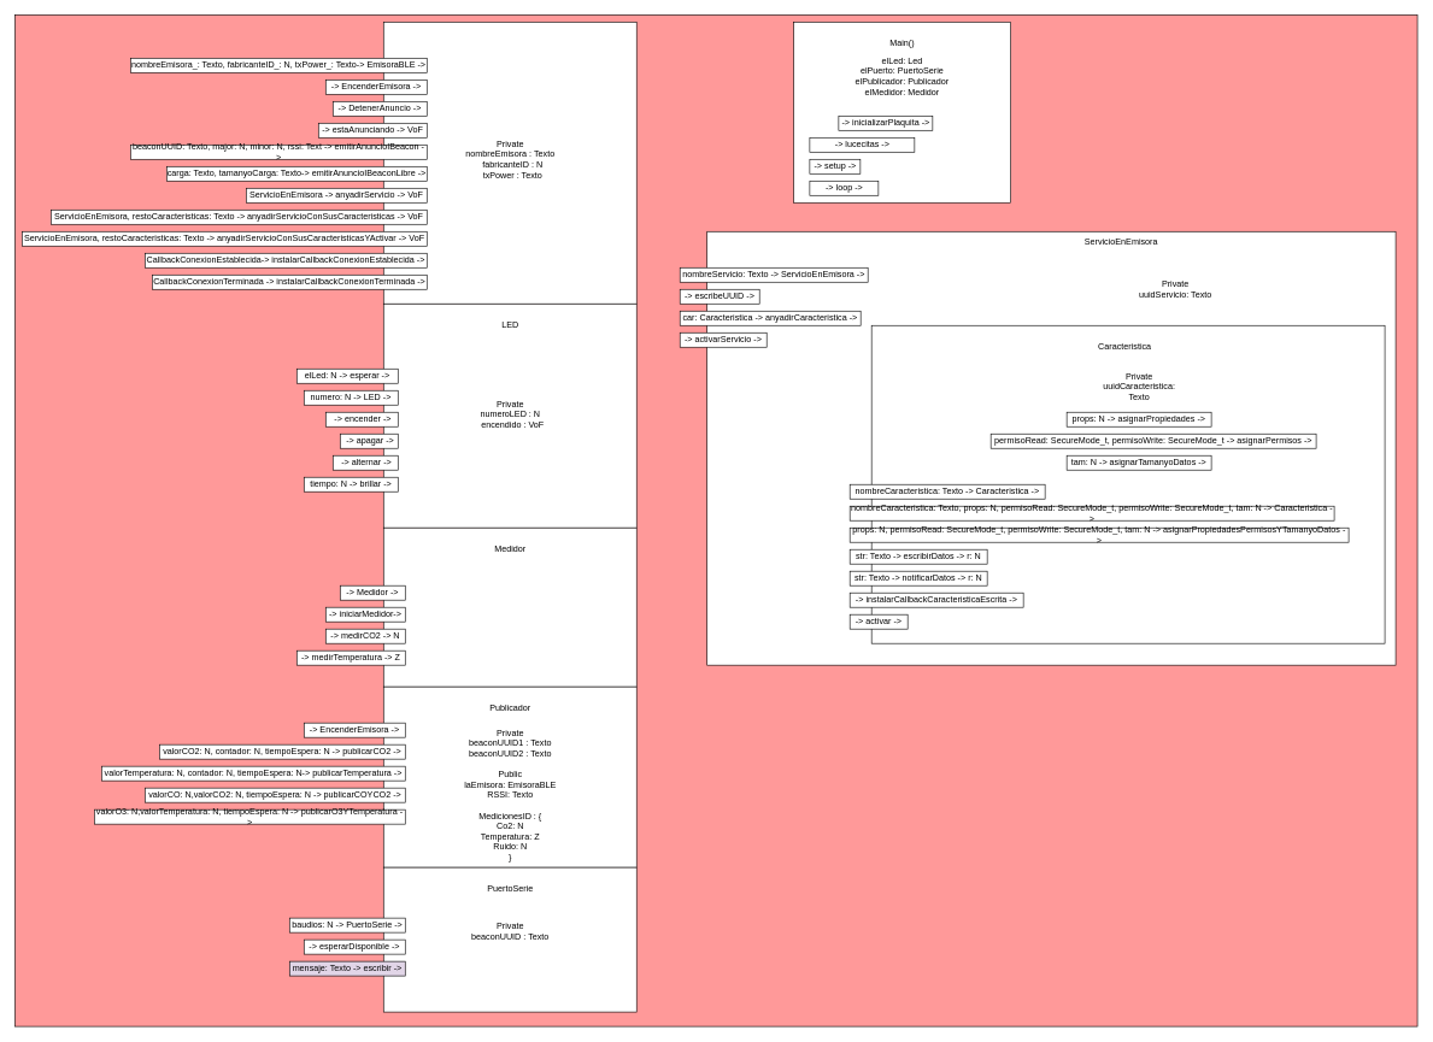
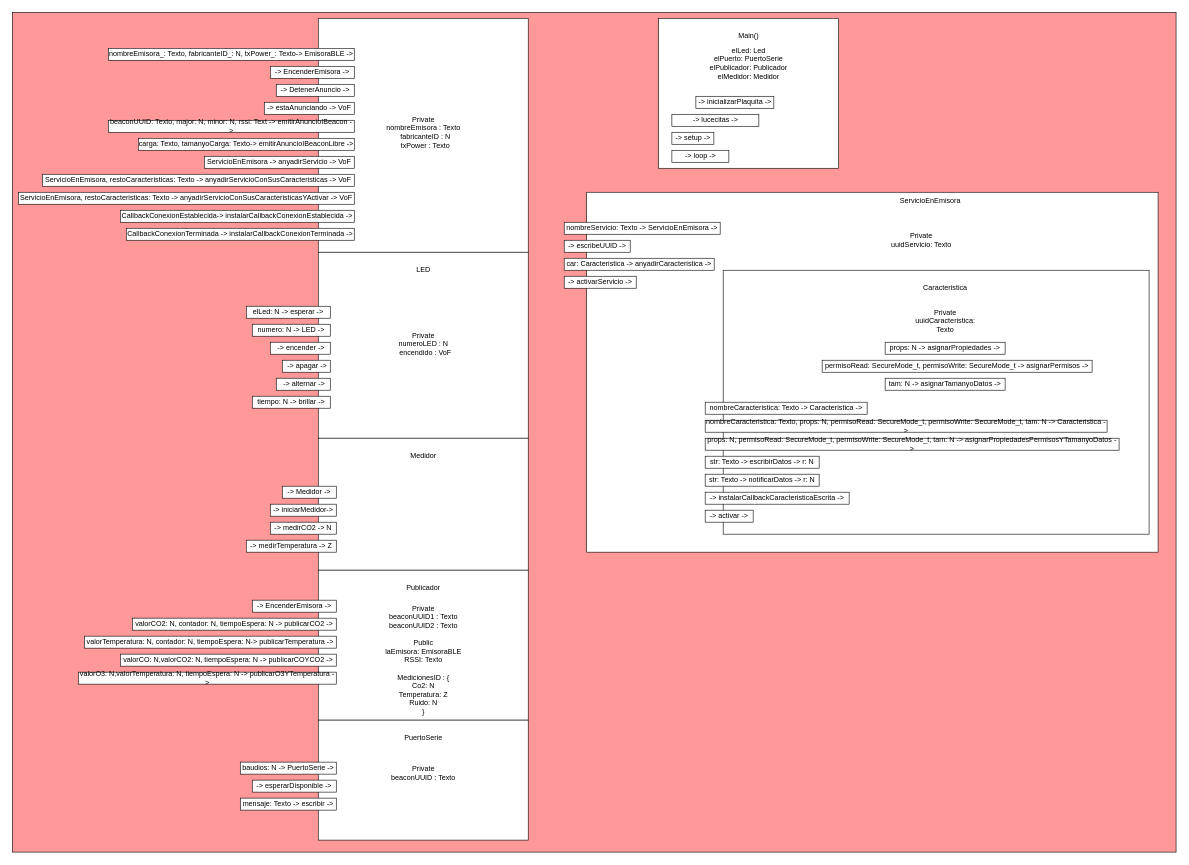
  <mxCell id="0" />
  <mxCell id="1" parent="0" />
  <mxCell id="2" value="" style="rounded=0;whiteSpace=wrap;html=1;fillColor=#FF9999;" parent="1" vertex="1"><mxGeometry x="20" width="1940" height="1400" as="geometry" y="20" /></mxCell>
  <mxCell id="3" value="" style="rounded=0;whiteSpace=wrap;html=1;" parent="1" vertex="1"><mxGeometry x="530" y="30" width="350" height="390" as="geometry" /></mxCell>
  <mxCell id="4" value="&lt;div&gt;nombreEmisora_: Texto, fabricanteID_: N, txPower_: Texto-&amp;gt; EmisoraBLE -&amp;gt;&lt;/div&gt;" style="rounded=0;whiteSpace=wrap;html=1;autosize=1;" parent="1" vertex="1"><mxGeometry x="180" y="80" width="410" height="20" as="geometry" /></mxCell>
  <mxCell id="5" value="&lt;div&gt;Private&lt;/div&gt;&lt;div&gt;nombreEmisora : Texto&lt;br&gt;&lt;/div&gt;&amp;nbsp; fabricanteID : N &lt;div&gt;&amp;nbsp; txPower : Texto&lt;br&gt;&lt;/div&gt;" style="text;html=1;strokeColor=none;fillColor=none;align=center;verticalAlign=middle;whiteSpace=wrap;rounded=0;" parent="1" vertex="1"><mxGeometry x="637.5" y="130" width="135" height="180" as="geometry" /></mxCell>
  <mxCell id="6" value="&lt;div&gt;-&amp;gt; EncenderEmisora -&amp;gt;&lt;/div&gt;" style="rounded=0;whiteSpace=wrap;html=1;autosize=1;" parent="1" vertex="1"><mxGeometry x="450" y="110" width="140" height="20" as="geometry" /></mxCell>
  <mxCell id="7" value="&lt;div&gt;-&amp;gt; DetenerAnuncio -&amp;gt;&lt;/div&gt;" style="rounded=0;whiteSpace=wrap;html=1;autosize=1;" parent="1" vertex="1"><mxGeometry x="460" y="140" width="130" height="20" as="geometry" /></mxCell>
  <mxCell id="8" value="&lt;div&gt;-&amp;gt; estaAnunciando -&amp;gt; VoF&lt;/div&gt;" style="rounded=0;whiteSpace=wrap;html=1;autosize=1;" parent="1" vertex="1"><mxGeometry x="440" y="170" width="150" height="20" as="geometry" /></mxCell>
  <mxCell id="9" value="&lt;div&gt;beaconUUID: Texto, major: N, minor: N, rssi: Text -&amp;gt; emitirAnuncioIBeacon -&amp;gt; &lt;br&gt;&lt;/div&gt;" style="rounded=0;whiteSpace=wrap;html=1;autosize=1;" parent="1" vertex="1"><mxGeometry x="180" y="200" width="410" height="20" as="geometry" /></mxCell>
  <mxCell id="10" value="&lt;div&gt;carga: Texto, tamanyoCarga: Texto-&amp;gt; emitirAnuncioIBeaconLibre -&amp;gt;&lt;br&gt;&lt;/div&gt;" style="rounded=0;whiteSpace=wrap;html=1;autosize=1;" parent="1" vertex="1"><mxGeometry x="230" y="230" width="360" height="20" as="geometry" /></mxCell>
  <mxCell id="11" value="&lt;div&gt;ServicioEnEmisora -&amp;gt; anyadirServicio -&amp;gt; VoF&lt;br&gt;&lt;/div&gt;" style="rounded=0;whiteSpace=wrap;html=1;autosize=1;" parent="1" vertex="1"><mxGeometry x="340" y="260" width="250" height="20" as="geometry" /></mxCell>
  <mxCell id="12" value="&lt;div&gt;ServicioEnEmisora, restoCaracteristicas: Texto -&amp;gt; anyadirServicioConSusCaracteristicas -&amp;gt; VoF&lt;br&gt;&lt;/div&gt;" style="rounded=0;whiteSpace=wrap;html=1;autosize=1;" parent="1" vertex="1"><mxGeometry x="70" y="290" width="520" height="20" as="geometry" /></mxCell>
  <mxCell id="13" value="&lt;div&gt;CallbackConexionEstablecida-&amp;gt; instalarCallbackConexionEstablecida -&amp;gt; &lt;br&gt;&lt;/div&gt;" style="rounded=0;whiteSpace=wrap;html=1;autosize=1;" parent="1" vertex="1"><mxGeometry x="200" y="350" width="390" height="20" as="geometry" /></mxCell>
  <mxCell id="14" value="&lt;div&gt;CallbackConexionTerminada -&amp;gt; instalarCallbackConexionTerminada -&amp;gt; &lt;br&gt;&lt;/div&gt;" style="rounded=0;whiteSpace=wrap;html=1;autosize=1;" parent="1" vertex="1"><mxGeometry x="210" y="380" width="380" height="20" as="geometry" /></mxCell>
  <mxCell id="15" value="" style="rounded=0;whiteSpace=wrap;html=1;" parent="1" vertex="1"><mxGeometry x="530" y="420" width="350" height="310" as="geometry" /></mxCell>
  <mxCell id="16" value="LED" style="text;html=1;strokeColor=none;fillColor=none;align=center;verticalAlign=middle;whiteSpace=wrap;rounded=0;" parent="1" vertex="1"><mxGeometry x="657.5" y="440" width="95" height="20" as="geometry" /></mxCell>
  <mxCell id="17" value="&lt;div&gt;Private&lt;/div&gt;&lt;div&gt;numeroLED : N&lt;br&gt;&lt;/div&gt;&amp;nbsp; encendido : VoF &lt;div&gt;&amp;nbsp; &lt;br&gt;&lt;/div&gt;" style="text;html=1;strokeColor=none;fillColor=none;align=center;verticalAlign=middle;whiteSpace=wrap;rounded=0;" parent="1" vertex="1"><mxGeometry x="637.5" y="490" width="135" height="180" as="geometry" /></mxCell>
  <mxCell id="18" value="&lt;div&gt;elLed: N -&amp;gt; esperar -&amp;gt;&lt;/div&gt;" style="rounded=0;whiteSpace=wrap;html=1;autosize=1;" parent="1" vertex="1"><mxGeometry x="410" y="510" width="140" height="20" as="geometry" /></mxCell>
  <mxCell id="19" value="&lt;div&gt;numero: N -&amp;gt; LED -&amp;gt;&lt;/div&gt;" style="rounded=0;whiteSpace=wrap;html=1;autosize=1;" parent="1" vertex="1"><mxGeometry x="420" y="540" width="130" height="20" as="geometry" /></mxCell>
  <mxCell id="20" value="&lt;div&gt;&amp;nbsp;-&amp;gt; encender -&amp;gt;&lt;/div&gt;" style="rounded=0;whiteSpace=wrap;html=1;autosize=1;" parent="1" vertex="1"><mxGeometry x="450" y="570" width="100" height="20" as="geometry" /></mxCell>
  <mxCell id="21" value="&lt;div&gt;&amp;nbsp;-&amp;gt; apagar -&amp;gt;&lt;/div&gt;" style="rounded=0;whiteSpace=wrap;html=1;autosize=1;" parent="1" vertex="1"><mxGeometry x="470" y="600" width="80" height="20" as="geometry" /></mxCell>
  <mxCell id="22" value="&lt;div&gt;&amp;nbsp;-&amp;gt; alternar -&amp;gt;&lt;/div&gt;" style="rounded=0;whiteSpace=wrap;html=1;autosize=1;" parent="1" vertex="1"><mxGeometry x="460" y="630" width="90" height="20" as="geometry" /></mxCell>
  <mxCell id="23" value="&lt;div&gt;tiempo: N -&amp;gt; brillar -&amp;gt;&lt;/div&gt;" style="rounded=0;whiteSpace=wrap;html=1;autosize=1;" parent="1" vertex="1"><mxGeometry x="420" y="660" width="130" height="20" as="geometry" /></mxCell>
  <mxCell id="24" value="" style="rounded=0;whiteSpace=wrap;html=1;" parent="1" vertex="1"><mxGeometry x="530" y="730" width="350" height="220" as="geometry" /></mxCell>
  <mxCell id="25" value="Medidor" style="text;html=1;strokeColor=none;fillColor=none;align=center;verticalAlign=middle;whiteSpace=wrap;rounded=0;" parent="1" vertex="1"><mxGeometry x="657.5" y="750" width="95" height="20" as="geometry" /></mxCell>
  <mxCell id="26" value="&lt;div&gt;-&amp;gt; Medidor -&amp;gt;&lt;/div&gt;" style="rounded=0;whiteSpace=wrap;html=1;autosize=1;" parent="1" vertex="1"><mxGeometry x="470" y="810" width="90" height="20" as="geometry" /></mxCell>
  <mxCell id="27" value="&lt;div&gt;-&amp;gt; iniciarMedidor-&amp;gt;&lt;/div&gt;" style="rounded=0;whiteSpace=wrap;html=1;autosize=1;" parent="1" vertex="1"><mxGeometry x="450" y="840" width="110" height="20" as="geometry" /></mxCell>
  <mxCell id="28" value="&lt;div&gt;-&amp;gt; medirCO2 -&amp;gt; N&lt;br&gt;&lt;/div&gt;" style="rounded=0;whiteSpace=wrap;html=1;autosize=1;" parent="1" vertex="1"><mxGeometry x="450" y="870" width="110" height="20" as="geometry" /></mxCell>
  <mxCell id="29" value="&lt;div&gt;-&amp;gt; medirTemperatura -&amp;gt; Z&lt;br&gt;&lt;/div&gt;" style="rounded=0;whiteSpace=wrap;html=1;autosize=1;" parent="1" vertex="1"><mxGeometry x="410" y="900" width="150" height="20" as="geometry" /></mxCell>
  <mxCell id="30" value="" style="rounded=0;whiteSpace=wrap;html=1;" parent="1" vertex="1"><mxGeometry x="530" y="950" width="350" height="250" as="geometry" /></mxCell>
  <mxCell id="31" value="Publicador" style="text;html=1;strokeColor=none;fillColor=none;align=center;verticalAlign=middle;whiteSpace=wrap;rounded=0;" parent="1" vertex="1"><mxGeometry x="657.5" y="970" width="95" height="20" as="geometry" /></mxCell>
  <mxCell id="32" value="&lt;div&gt;Private&lt;/div&gt;&lt;div&gt;beaconUUID1 : Texto&lt;/div&gt;&lt;div&gt;beaconUUID2 : Texto&lt;/div&gt; &lt;div&gt;&lt;br&gt;&lt;/div&gt;&lt;div&gt;Public&lt;/div&gt;&lt;div&gt;laEmisora: EmisoraBLE&lt;/div&gt;&lt;div&gt;RSSI: Texto&lt;br&gt;&lt;/div&gt;&lt;div&gt;&lt;br&gt;&lt;/div&gt;&lt;div&gt;MedicionesID : {&lt;/div&gt;&lt;div&gt;Co2: N&lt;/div&gt;&lt;div&gt;Temperatura: Z&lt;/div&gt;&lt;div&gt;Ruido: N&lt;/div&gt;&lt;div&gt;}&lt;br&gt;&lt;/div&gt;" style="text;html=1;strokeColor=none;fillColor=none;align=center;verticalAlign=middle;whiteSpace=wrap;rounded=0;" parent="1" vertex="1"><mxGeometry x="637.5" y="1000" width="135" height="200" as="geometry" /></mxCell>
  <mxCell id="33" value="&lt;div&gt;-&amp;gt; EncenderEmisora -&amp;gt;&lt;/div&gt;" style="rounded=0;whiteSpace=wrap;html=1;autosize=1;" parent="1" vertex="1"><mxGeometry x="420" y="1000" width="140" height="20" as="geometry" /></mxCell>
  <mxCell id="34" value="&lt;div&gt;valorCO2: N, contador: N, tiempoEspera: N -&amp;gt; publicarCO2 -&amp;gt;&lt;/div&gt;" style="rounded=0;whiteSpace=wrap;html=1;autosize=1;" parent="1" vertex="1"><mxGeometry x="220" y="1030" width="340" height="20" as="geometry" /></mxCell>
  <mxCell id="35" value="&lt;div&gt;valorTemperatura: N, contador: N, tiempoEspera: N-&amp;gt; publicarTemperatura -&amp;gt;&lt;/div&gt;" style="rounded=0;whiteSpace=wrap;html=1;autosize=1;" parent="1" vertex="1"><mxGeometry x="140" y="1060" width="420" height="20" as="geometry" /></mxCell>
  <mxCell id="36" value="" style="rounded=0;whiteSpace=wrap;html=1;" parent="1" vertex="1"><mxGeometry x="530" y="1200" width="350" height="200" as="geometry" /></mxCell>
  <mxCell id="37" value="PuertoSerie" style="text;html=1;strokeColor=none;fillColor=none;align=center;verticalAlign=middle;whiteSpace=wrap;rounded=0;" parent="1" vertex="1"><mxGeometry x="657.5" y="1220" width="95" height="20" as="geometry" /></mxCell>
  <mxCell id="38" value="&lt;div&gt;ServicioEnEmisora, restoCaracteristicas: Texto -&amp;gt; anyadirServicioConSusCaracteristicasYActivar -&amp;gt; VoF&lt;br&gt;&lt;/div&gt;" style="rounded=0;whiteSpace=wrap;html=1;autosize=1;" parent="1" vertex="1"><mxGeometry x="30" y="320" width="560" height="20" as="geometry" /></mxCell>
  <mxCell id="39" value="&lt;div&gt;baudios: N -&amp;gt; PuertoSerie -&amp;gt;&lt;/div&gt;" style="rounded=0;whiteSpace=wrap;html=1;autosize=1;" parent="1" vertex="1"><mxGeometry x="400" y="1270" width="160" height="20" as="geometry" /></mxCell>
  <mxCell id="40" value="&lt;div&gt;-&amp;gt; esperarDisponible -&amp;gt;&lt;/div&gt;" style="rounded=0;whiteSpace=wrap;html=1;autosize=1;" parent="1" vertex="1"><mxGeometry x="420" y="1300" width="140" height="20" as="geometry" /></mxCell>
- <mxCell id="41" value="&lt;div&gt;mensaje: Texto -&amp;gt; escribir -&amp;gt;&lt;/div&gt;" style="rounded=0;whiteSpace=wrap;html=1;autosize=1;fillColor=#e1d5e7;" parent="1" vertex="1"><mxGeometry x="400" y="1330" width="160" height="20" as="geometry" /></mxCell>
+ <mxCell id="41" value="&lt;div&gt;mensaje: Texto -&amp;gt; escribir -&amp;gt;&lt;/div&gt;" style="rounded=0;whiteSpace=wrap;html=1;autosize=1;" parent="1" vertex="1"><mxGeometry x="400" y="1330" width="160" height="20" as="geometry" /></mxCell>
  <mxCell id="42" value="&lt;div&gt;Private&lt;/div&gt;&lt;div&gt;beaconUUID : Texto&lt;br&gt;&lt;/div&gt;" style="text;html=1;strokeColor=none;fillColor=none;align=center;verticalAlign=middle;whiteSpace=wrap;rounded=0;" parent="1" vertex="1"><mxGeometry x="637.5" y="1245" width="135" height="85" as="geometry" /></mxCell>
  <mxCell id="43" value="" style="rounded=0;whiteSpace=wrap;html=1;" parent="1" vertex="1"><mxGeometry x="1097.5" y="30" width="300" height="250" as="geometry" /></mxCell>
  <mxCell id="44" value="Main()" style="text;html=1;strokeColor=none;fillColor=none;align=center;verticalAlign=middle;whiteSpace=wrap;rounded=0;" parent="1" vertex="1"><mxGeometry x="1200" y="50" width="95" height="20" as="geometry" /></mxCell>
  <mxCell id="45" value="&lt;div&gt;-&amp;gt; inicializarPlaquita -&amp;gt;&lt;/div&gt;" style="rounded=0;whiteSpace=wrap;html=1;autosize=1;" parent="1" vertex="1"><mxGeometry x="1159.5" y="160" width="130" height="20" as="geometry" /></mxCell>
  <mxCell id="46" value="&lt;div&gt;elLed: Led&lt;/div&gt;&lt;div&gt;elPuerto: PuertoSerie&lt;/div&gt;&lt;div&gt;elPublicador: Publicador&lt;br&gt;&lt;/div&gt;&lt;div&gt;elMedidor: Medidor&lt;br&gt;&lt;/div&gt;" style="text;html=1;strokeColor=none;fillColor=none;align=center;verticalAlign=middle;whiteSpace=wrap;rounded=0;" parent="1" vertex="1"><mxGeometry x="1181" y="70" width="133" height="70" as="geometry" /></mxCell>
  <mxCell id="47" value="&lt;div&gt;-&amp;gt; lucecitas -&amp;gt;&lt;/div&gt;" style="rounded=0;whiteSpace=wrap;html=1;autosize=1;" parent="1" vertex="1"><mxGeometry x="1119.5" y="190" width="145" height="20" as="geometry" /></mxCell>
  <mxCell id="48" value="&lt;div&gt;-&amp;gt; setup -&amp;gt;&lt;/div&gt;" style="rounded=0;whiteSpace=wrap;html=1;autosize=1;" parent="1" vertex="1"><mxGeometry x="1119.5" y="220" width="70" height="20" as="geometry" /></mxCell>
  <mxCell id="49" value="&lt;div&gt;-&amp;gt; loop -&amp;gt;&lt;/div&gt;" style="rounded=0;whiteSpace=wrap;html=1;autosize=1;" parent="1" vertex="1"><mxGeometry x="1119.5" y="250" width="95" height="20" as="geometry" /></mxCell>
  <mxCell id="50" value="" style="rounded=0;whiteSpace=wrap;html=1;" parent="1" vertex="1"><mxGeometry x="977.5" y="320" width="952.5" height="600" as="geometry" /></mxCell>
  <mxCell id="51" value="&lt;div&gt;ServicioEnEmisora&lt;/div&gt;" style="text;html=1;strokeColor=none;fillColor=none;align=center;verticalAlign=middle;whiteSpace=wrap;rounded=0;" parent="1" vertex="1"><mxGeometry x="1502.5" y="325" width="95" height="20" as="geometry" /></mxCell>
  <mxCell id="52" value="nombreServicio: Texto -&amp;gt; ServicioEnEmisora -&amp;gt;" style="rounded=0;whiteSpace=wrap;html=1;autosize=1;" parent="1" vertex="1"><mxGeometry x="940" y="370" width="260" height="20" as="geometry" /></mxCell>
  <mxCell id="53" value="&lt;div&gt;-&amp;gt; escribeUUID -&amp;gt;&lt;/div&gt;" style="rounded=0;whiteSpace=wrap;html=1;autosize=1;" parent="1" vertex="1"><mxGeometry x="940" y="400" width="110" height="20" as="geometry" /></mxCell>
  <mxCell id="54" value="&lt;div&gt;car: Caracteristica -&amp;gt; anyadirCaracteristica -&amp;gt;&lt;/div&gt;" style="rounded=0;whiteSpace=wrap;html=1;autosize=1;" parent="1" vertex="1"><mxGeometry x="940" y="430" width="250" height="20" as="geometry" /></mxCell>
  <mxCell id="55" value="&lt;div&gt;-&amp;gt; activarServicio -&amp;gt;&lt;/div&gt;" style="rounded=0;whiteSpace=wrap;html=1;autosize=1;" parent="1" vertex="1"><mxGeometry x="940" y="460" width="120" height="20" as="geometry" /></mxCell>
- <mxCell id="56" value="&lt;div&gt;Private&lt;/div&gt;&lt;div&gt;uuidServicio: Texto&lt;br&gt;&lt;/div&gt;" style="text;html=1;strokeColor=none;fillColor=none;align=center;verticalAlign=middle;whiteSpace=wrap;rounded=0;" parent="1" vertex="1"><mxGeometry x="1558.5" y="365" width="133" height="70" as="geometry" /></mxCell>
+ <mxCell id="56" value="&lt;div&gt;Private&lt;/div&gt;&lt;div&gt;uuidServicio: Texto&lt;br&gt;&lt;/div&gt;" style="text;html=1;strokeColor=none;fillColor=none;align=center;verticalAlign=middle;whiteSpace=wrap;rounded=0;" parent="1" vertex="1"><mxGeometry x="1468.5" y="365" width="133" height="70" as="geometry" /></mxCell>
  <mxCell id="57" value="" style="rounded=0;whiteSpace=wrap;html=1;" parent="1" vertex="1"><mxGeometry x="1205" y="450" width="710" height="440" as="geometry" /></mxCell>
- <mxCell id="58" value="Caracteristica" style="text;html=1;strokeColor=none;fillColor=none;align=center;verticalAlign=middle;whiteSpace=wrap;rounded=0;" parent="1" vertex="1"><mxGeometry x="1507.5" y="470" width="95" height="20" as="geometry" /></mxCell>
+ <mxCell id="58" value="Caracteristica" style="text;html=1;strokeColor=none;fillColor=none;align=center;verticalAlign=middle;whiteSpace=wrap;rounded=0;" parent="1" vertex="1"><mxGeometry x="1527.5" y="470" width="95" height="20" as="geometry" /></mxCell>
  <mxCell id="59" value="&lt;div&gt;Private&lt;/div&gt;&lt;div&gt;uuidCaracteristica: Texto&lt;br&gt;&lt;/div&gt;" style="text;html=1;strokeColor=none;fillColor=none;align=center;verticalAlign=middle;whiteSpace=wrap;rounded=0;" parent="1" vertex="1"><mxGeometry x="1508.5" y="500" width="133" height="70" as="geometry" /></mxCell>
  <mxCell id="60" value="nombreCaracteristica: Texto -&amp;gt; Caracteristica -&amp;gt;" style="rounded=0;whiteSpace=wrap;html=1;autosize=1;" parent="1" vertex="1"><mxGeometry x="1175" y="670" width="270" height="20" as="geometry" /></mxCell>
  <mxCell id="61" value="props: N -&amp;gt; asignarPropiedades -&amp;gt;" style="rounded=0;whiteSpace=wrap;html=1;autosize=1;" parent="1" vertex="1"><mxGeometry x="1475" y="570" width="200" height="20" as="geometry" /></mxCell>
  <mxCell id="62" value="tam: N -&amp;gt; asignarTamanyoDatos -&amp;gt;" style="rounded=0;whiteSpace=wrap;html=1;autosize=1;" parent="1" vertex="1"><mxGeometry x="1475" y="630" width="200" height="20" as="geometry" /></mxCell>
  <mxCell id="63" value="permisoRead: SecureMode_t, permisoWrite: SecureMode_t -&amp;gt; asignarPermisos -&amp;gt;" style="rounded=0;whiteSpace=wrap;html=1;autosize=1;" parent="1" vertex="1"><mxGeometry x="1370" y="600" width="450" height="20" as="geometry" /></mxCell>
  <mxCell id="64" value="props: N, permisoRead: SecureMode_t, permisoWrite: SecureMode_t, tam: N  -&amp;gt; asignarPropiedadesPermisosYTamanyoDatos -&amp;gt; " style="rounded=0;whiteSpace=wrap;html=1;autosize=1;" parent="1" vertex="1"><mxGeometry x="1175" y="730" width="690" height="20" as="geometry" /></mxCell>
  <mxCell id="65" value="str: Texto -&amp;gt; notificarDatos -&amp;gt; r: N" style="rounded=0;whiteSpace=wrap;html=1;autosize=1;" parent="1" vertex="1"><mxGeometry x="1175" y="790" width="190" height="20" as="geometry" /></mxCell>
  <mxCell id="66" value="str: Texto -&amp;gt; escribirDatos -&amp;gt; r: N" style="rounded=0;whiteSpace=wrap;html=1;autosize=1;" parent="1" vertex="1"><mxGeometry x="1175" y="760" width="190" height="20" as="geometry" /></mxCell>
  <mxCell id="67" value="-&amp;gt; instalarCallbackCaracteristicaEscrita -&amp;gt;" style="rounded=0;whiteSpace=wrap;html=1;autosize=1;" parent="1" vertex="1"><mxGeometry x="1175" y="820" width="240" height="20" as="geometry" /></mxCell>
  <mxCell id="68" value="-&amp;gt; activar -&amp;gt;" style="rounded=0;whiteSpace=wrap;html=1;autosize=1;" parent="1" vertex="1"><mxGeometry x="1175" y="850" width="80" height="20" as="geometry" /></mxCell>
  <mxCell id="69" value="nombreCaracteristica: Texto, props: N, permisoRead: SecureMode_t, permisoWrite: SecureMode_t, tam: N  -&amp;gt; Caracteristica -&amp;gt; " style="rounded=0;whiteSpace=wrap;html=1;autosize=1;" parent="1" vertex="1"><mxGeometry x="1175" y="700" width="670" height="20" as="geometry" /></mxCell>
  <mxCell id="70" value="&lt;div&gt;valorCO: N,valorCO2: N, tiempoEspera: N -&amp;gt; publicarCOYCO2 -&amp;gt;&lt;/div&gt;" style="rounded=0;whiteSpace=wrap;html=1;autosize=1;" vertex="1" parent="1"><mxGeometry x="200" y="1090" width="360" height="20" as="geometry" /></mxCell>
  <mxCell id="71" value="&lt;div&gt;valorO3: N,valorTemperatura: N, tiempoEspera: N -&amp;gt; publicarO3YTemperatura -&amp;gt;&lt;/div&gt;" style="rounded=0;whiteSpace=wrap;html=1;autosize=1;" vertex="1" parent="1"><mxGeometry x="130" y="1120" width="430" height="20" as="geometry" /></mxCell>
